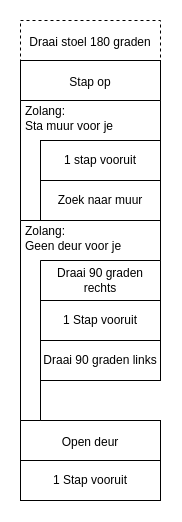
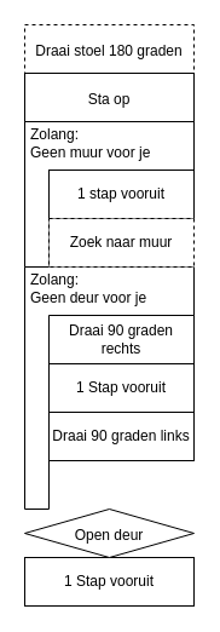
  <mxCell id="0" />
  <mxCell id="1" parent="0" />
  <mxCell id="2" value="1 Stap vooruit" style="rounded=0;whiteSpace=wrap;html=1;" vertex="1" parent="1"><mxGeometry x="20" y="460" width="140" height="40" as="geometry" /></mxCell>
- <mxCell id="3" value="&lt;font style=&quot;font-size: 12px&quot;&gt;Open deur&lt;/font&gt;" style="rounded=0;whiteSpace=wrap;html=1;fontSize=15;" vertex="1" parent="1"><mxGeometry x="20" y="420" width="140" height="40" as="geometry" /></mxCell>
+ <mxCell id="3" value="&lt;font style=&quot;font-size: 12px&quot;&gt;Open deur&lt;/font&gt;" style="rhombus;whiteSpace=wrap;html=1;fontSize=15;" vertex="1" parent="1"><mxGeometry x="20" y="420" width="140" height="40" as="geometry" /></mxCell>
  <mxCell id="4" value="1 Stap vooruit" style="rounded=0;whiteSpace=wrap;html=1;" vertex="1" parent="1"><mxGeometry x="40" y="300" width="120" height="40" as="geometry" /></mxCell>
  <mxCell id="5" value="Draai 90 graden rechts" style="rounded=0;whiteSpace=wrap;html=1;" vertex="1" parent="1"><mxGeometry x="40" y="260" width="120" height="40" as="geometry" /></mxCell>
  <mxCell id="6" value="Draai 90 graden links" style="rounded=0;whiteSpace=wrap;html=1;" vertex="1" parent="1"><mxGeometry x="40" y="340" width="120" height="40" as="geometry" /></mxCell>
  <mxCell id="7" value="" style="shape=corner;whiteSpace=wrap;html=1;fontSize=15;dx=20;dy=40;" vertex="1" parent="1"><mxGeometry x="20" y="220" width="140" height="200" as="geometry" /></mxCell>
  <mxCell id="8" value="Zolang: &lt;br&gt;Geen deur voor je" style="text;html=1;align=left;verticalAlign=middle;resizable=0;points=[];autosize=1;strokeColor=none;fillColor=none;fontSize=12;" vertex="1" parent="1"><mxGeometry x="23" y="223" width="110" height="30" as="geometry" /></mxCell>
  <mxCell id="9" value="&lt;font style=&quot;font-size: 12px&quot;&gt;Draai stoel 180 graden&lt;/font&gt;" style="rounded=0;whiteSpace=wrap;html=1;fontSize=15;dashed=1;" vertex="1" parent="1"><mxGeometry x="20" y="20" width="140" height="40" as="geometry" /></mxCell>
- <mxCell id="10" value="&lt;font style=&quot;font-size: 12px&quot;&gt;Stap op&lt;br&gt;&lt;/font&gt;" style="rounded=0;whiteSpace=wrap;html=1;fontSize=15;" vertex="1" parent="1"><mxGeometry x="20" y="60" width="140" height="40" as="geometry" /></mxCell>
+ <mxCell id="10" value="&lt;font style=&quot;font-size: 12px&quot;&gt;Sta op&lt;br&gt;&lt;/font&gt;" style="rounded=0;whiteSpace=wrap;html=1;fontSize=15;" vertex="1" parent="1"><mxGeometry x="20" y="60" width="140" height="40" as="geometry" /></mxCell>
  <mxCell id="11" value="" style="shape=corner;whiteSpace=wrap;html=1;fontSize=15;dx=20;dy=40;" vertex="1" parent="1"><mxGeometry x="20" y="100" width="140" height="120" as="geometry" /></mxCell>
- <mxCell id="12" value="Zolang: &lt;br&gt;Sta muur voor je" style="text;html=1;align=left;verticalAlign=middle;resizable=0;points=[];autosize=1;strokeColor=none;fillColor=none;fontSize=12;" vertex="1" parent="1"><mxGeometry x="23" y="103" width="110" height="30" as="geometry" /></mxCell>
+ <mxCell id="12" value="Zolang: &lt;br&gt;Geen muur voor je" style="text;html=1;align=left;verticalAlign=middle;resizable=0;points=[];autosize=1;strokeColor=none;fillColor=none;fontSize=12;" vertex="1" parent="1"><mxGeometry x="23" y="103" width="110" height="30" as="geometry" /></mxCell>
  <mxCell id="13" value="1 stap vooruit" style="rounded=0;whiteSpace=wrap;html=1;" vertex="1" parent="1"><mxGeometry x="40" y="140" width="120" height="40" as="geometry" /></mxCell>
- <mxCell id="14" value="Zoek naar muur" style="rounded=0;whiteSpace=wrap;html=1;" vertex="1" parent="1"><mxGeometry x="40" y="180" width="120" height="40" as="geometry" /></mxCell>
+ <mxCell id="14" value="Zoek naar muur" style="rounded=0;whiteSpace=wrap;html=1;dashed=1;" vertex="1" parent="1"><mxGeometry x="40" y="180" width="120" height="40" as="geometry" /></mxCell>
